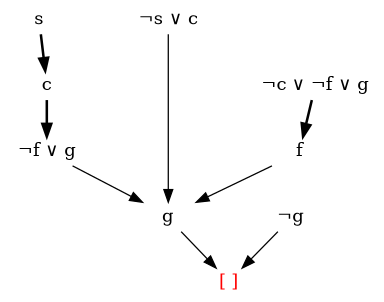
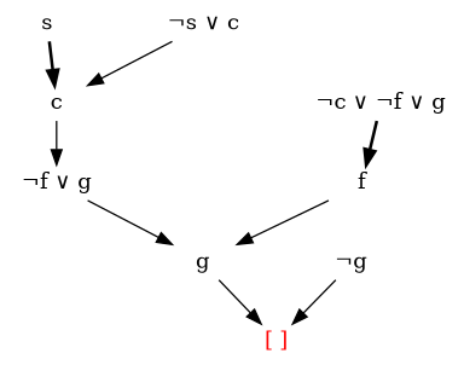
  digraph {
    nodesep=0.6
    ranksep=0.4
    node [shape=none]
    edge [style=solid]
    n1 [height=0.1 label=<s>]
    n2 [height=0.1 label=<c>]
    n3 [height=0.1 label=<&not;f &or; g>]
    n4 [height=0.1 label=<&not;s &or; c>]
    n5 [height=0.1 label=<g>]
    n6 [height=0.1 label=<&not;c &or; &not;f &or; g>]
    n7 [height=0.1 label=<f>]
    n8 [fontcolor=red height=0.1 label=<[ ]>]
    n9 [height=0.1 label=<&not;g>]
    n1 -> n2 [style=bold]
-   n2 -> n3 [style=bold]
+   n2 -> n3
    n3 -> n5
-   n4 -> n5
+   n4 -> n2
    n5 -> n8
    n6 -> n7 [style=bold]
    n7 -> n5
    n9 -> n8
  }
